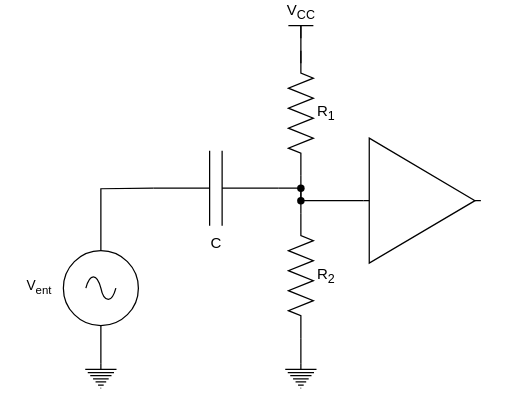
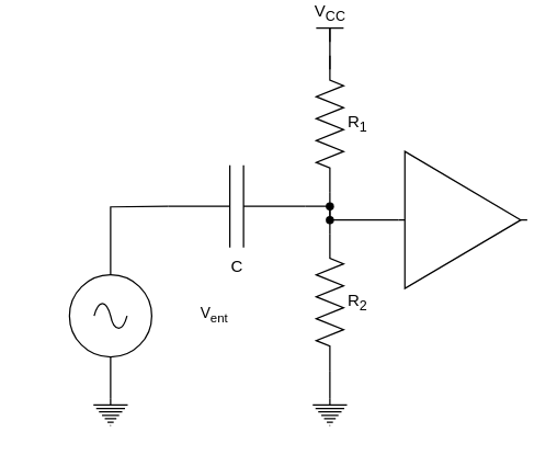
  <mxCell id="0" />
  <mxCell id="1" parent="0" />
- <mxCell id="2" value="&lt;div align=&quot;right&quot;&gt;V&lt;sub&gt;ent&lt;/sub&gt;&lt;/div&gt;" style="text;html=1;whiteSpace=wrap;strokeColor=none;fillColor=none;align=right;verticalAlign=middle;rounded=0;fontFamily=Helvetica;fontSize=11;fontColor=default;labelBackgroundColor=default;convertToSvg=1;" vertex="1" parent="1"><mxGeometry x="20" y="215" width="23" height="30" as="geometry" /></mxCell>
+ <mxCell id="2" value="&lt;div align=&quot;right&quot;&gt;V&lt;sub&gt;ent&lt;/sub&gt;&lt;/div&gt;" style="text;html=1;whiteSpace=wrap;strokeColor=none;fillColor=none;align=right;verticalAlign=middle;rounded=0;fontFamily=Helvetica;fontSize=11;fontColor=default;labelBackgroundColor=default;convertToSvg=1;" vertex="1" parent="1"><mxGeometry x="145" y="215" width="23" height="30" as="geometry" /></mxCell>
  <mxCell id="3" value="" style="pointerEvents=1;verticalLabelPosition=bottom;shadow=0;dashed=0;align=center;html=1;verticalAlign=top;shape=mxgraph.electrical.signal_sources.source;aspect=fixed;points=[[0.5,0,0],[1,0.5,0],[0.5,1,0],[0,0.5,0]];elSignalType=ac;convertToSvg=1;" vertex="1" parent="1"><mxGeometry x="50" y="200" width="60" height="60" as="geometry" /></mxCell>
  <mxCell id="4" style="edgeStyle=orthogonalEdgeStyle;shape=connector;rounded=0;orthogonalLoop=1;jettySize=auto;html=1;exitX=0;exitY=0.5;exitDx=0;exitDy=0;exitPerimeter=0;entryX=0.5;entryY=0;entryDx=0;entryDy=0;entryPerimeter=0;strokeColor=default;align=center;verticalAlign=middle;fontFamily=Helvetica;fontSize=11;fontColor=default;labelBackgroundColor=default;endArrow=none;endFill=0;convertToSvg=1;" edge="1" parent="1" target="3"><mxGeometry relative="1" as="geometry"><mxPoint x="122" y="150" as="sourcePoint" /></mxGeometry></mxCell>
  <mxCell id="5" value="C" style="pointerEvents=1;verticalLabelPosition=bottom;shadow=0;dashed=0;align=center;html=1;verticalAlign=top;shape=mxgraph.electrical.capacitors.capacitor_1;rotation=0;horizontal=1;convertToSvg=1;" vertex="1" parent="1"><mxGeometry x="122" y="120" width="100" height="60" as="geometry" /></mxCell>
  <mxCell id="6" style="edgeStyle=orthogonalEdgeStyle;shape=connector;rounded=0;orthogonalLoop=1;jettySize=auto;html=1;exitX=0;exitY=0.5;exitDx=0;exitDy=0;exitPerimeter=0;strokeColor=default;align=center;verticalAlign=middle;fontFamily=Helvetica;fontSize=11;fontColor=default;labelBackgroundColor=default;endArrow=none;endFill=0;" edge="1" parent="1" source="7" target="11"><mxGeometry relative="1" as="geometry" /></mxCell>
  <mxCell id="7" value="R&lt;sub&gt;2&lt;/sub&gt;" style="pointerEvents=1;verticalLabelPosition=bottom;shadow=0;dashed=0;align=center;html=1;verticalAlign=middle;shape=mxgraph.electrical.resistors.resistor_2;convertToSvg=1;rotation=90;horizontal=0;" vertex="1" parent="1"><mxGeometry x="190" y="210" width="100" height="20" as="geometry" /></mxCell>
  <mxCell id="8" value="" style="edgeStyle=orthogonalEdgeStyle;shape=connector;rounded=0;orthogonalLoop=1;jettySize=auto;html=1;strokeColor=default;align=center;verticalAlign=middle;fontFamily=Helvetica;fontSize=11;fontColor=default;labelBackgroundColor=default;endArrow=none;endFill=0;" edge="1" parent="1" source="9" target="20"><mxGeometry relative="1" as="geometry" /></mxCell>
  <mxCell id="9" value="R&lt;sub&gt;1&lt;/sub&gt;" style="pointerEvents=1;verticalLabelPosition=bottom;shadow=0;dashed=0;align=center;html=1;verticalAlign=middle;shape=mxgraph.electrical.resistors.resistor_2;convertToSvg=1;rotation=90;horizontal=0;" vertex="1" parent="1"><mxGeometry x="190" y="80" width="100" height="20" as="geometry" /></mxCell>
  <mxCell id="10" value="" style="shape=waypoint;sketch=0;fillStyle=solid;size=6;pointerEvents=1;points=[];fillColor=none;resizable=0;rotatable=0;perimeter=centerPerimeter;snapToPoint=1;" vertex="1" parent="1"><mxGeometry x="230" y="140" width="20" height="20" as="geometry" /></mxCell>
  <mxCell id="11" value="" style="shape=waypoint;sketch=0;fillStyle=solid;size=6;pointerEvents=1;points=[];fillColor=none;resizable=0;rotatable=0;perimeter=centerPerimeter;snapToPoint=1;" vertex="1" parent="1"><mxGeometry x="230" y="150" width="20" height="20" as="geometry" /></mxCell>
  <mxCell id="12" value="" style="verticalLabelPosition=bottom;shadow=0;dashed=0;align=center;html=1;verticalAlign=top;shape=mxgraph.electrical.abstract.amplifier;" vertex="1" parent="1"><mxGeometry x="290" y="110" width="94" height="100" as="geometry" /></mxCell>
  <mxCell id="13" style="edgeStyle=orthogonalEdgeStyle;rounded=0;orthogonalLoop=1;jettySize=auto;html=1;exitX=0;exitY=0.5;exitDx=0;exitDy=0;exitPerimeter=0;entryX=0.653;entryY=0.553;entryDx=0;entryDy=0;entryPerimeter=0;endArrow=none;endFill=0;" edge="1" parent="1" source="12" target="11"><mxGeometry relative="1" as="geometry" /></mxCell>
  <mxCell id="14" style="edgeStyle=orthogonalEdgeStyle;shape=connector;rounded=0;orthogonalLoop=1;jettySize=auto;html=1;exitX=1;exitY=0.5;exitDx=0;exitDy=0;exitPerimeter=0;entryX=0.537;entryY=-0.005;entryDx=0;entryDy=0;entryPerimeter=0;strokeColor=default;align=center;verticalAlign=middle;fontFamily=Helvetica;fontSize=11;fontColor=default;labelBackgroundColor=default;endArrow=none;endFill=0;" edge="1" parent="1" source="9" target="11"><mxGeometry relative="1" as="geometry" /></mxCell>
  <mxCell id="15" style="edgeStyle=orthogonalEdgeStyle;shape=connector;rounded=0;orthogonalLoop=1;jettySize=auto;html=1;exitX=1;exitY=0.5;exitDx=0;exitDy=0;exitPerimeter=0;entryX=0.351;entryY=-0.063;entryDx=0;entryDy=0;entryPerimeter=0;strokeColor=default;align=center;verticalAlign=middle;fontFamily=Helvetica;fontSize=11;fontColor=default;labelBackgroundColor=default;endArrow=none;endFill=0;" edge="1" parent="1" source="5" target="11"><mxGeometry relative="1" as="geometry" /></mxCell>
  <mxCell id="16" value="" style="pointerEvents=1;verticalLabelPosition=bottom;shadow=0;dashed=0;align=center;html=1;verticalAlign=top;shape=mxgraph.electrical.signal_sources.protective_earth;fontFamily=Helvetica;fontSize=11;fontColor=default;labelBackgroundColor=default;" vertex="1" parent="1"><mxGeometry x="227.5" y="290" width="25" height="20" as="geometry" /></mxCell>
  <mxCell id="17" value="" style="pointerEvents=1;verticalLabelPosition=bottom;shadow=0;dashed=0;align=center;html=1;verticalAlign=top;shape=mxgraph.electrical.signal_sources.protective_earth;fontFamily=Helvetica;fontSize=11;fontColor=default;labelBackgroundColor=default;" vertex="1" parent="1"><mxGeometry x="67.5" y="290" width="25" height="20" as="geometry" /></mxCell>
  <mxCell id="18" style="edgeStyle=orthogonalEdgeStyle;shape=connector;rounded=0;orthogonalLoop=1;jettySize=auto;html=1;exitX=0.5;exitY=0;exitDx=0;exitDy=0;exitPerimeter=0;entryX=0.5;entryY=1;entryDx=0;entryDy=0;entryPerimeter=0;strokeColor=default;align=center;verticalAlign=middle;fontFamily=Helvetica;fontSize=11;fontColor=default;labelBackgroundColor=default;endArrow=none;endFill=0;" edge="1" parent="1" source="17" target="3"><mxGeometry relative="1" as="geometry" /></mxCell>
  <mxCell id="19" style="edgeStyle=orthogonalEdgeStyle;shape=connector;rounded=0;orthogonalLoop=1;jettySize=auto;html=1;exitX=0.5;exitY=0;exitDx=0;exitDy=0;exitPerimeter=0;entryX=1;entryY=0.5;entryDx=0;entryDy=0;entryPerimeter=0;strokeColor=default;align=center;verticalAlign=middle;fontFamily=Helvetica;fontSize=11;fontColor=default;labelBackgroundColor=default;endArrow=none;endFill=0;" edge="1" parent="1" source="16" target="7"><mxGeometry relative="1" as="geometry" /></mxCell>
  <mxCell id="20" value="V&lt;sub&gt;CC&lt;/sub&gt;" style="verticalLabelPosition=top;verticalAlign=bottom;shape=mxgraph.electrical.signal_sources.vdd;shadow=0;dashed=0;align=center;strokeWidth=1;fontSize=12;html=1;flipV=1;fontFamily=Helvetica;fontColor=default;labelBackgroundColor=default;" vertex="1" parent="1"><mxGeometry x="230" y="20" width="20" height="10" as="geometry" /></mxCell>
